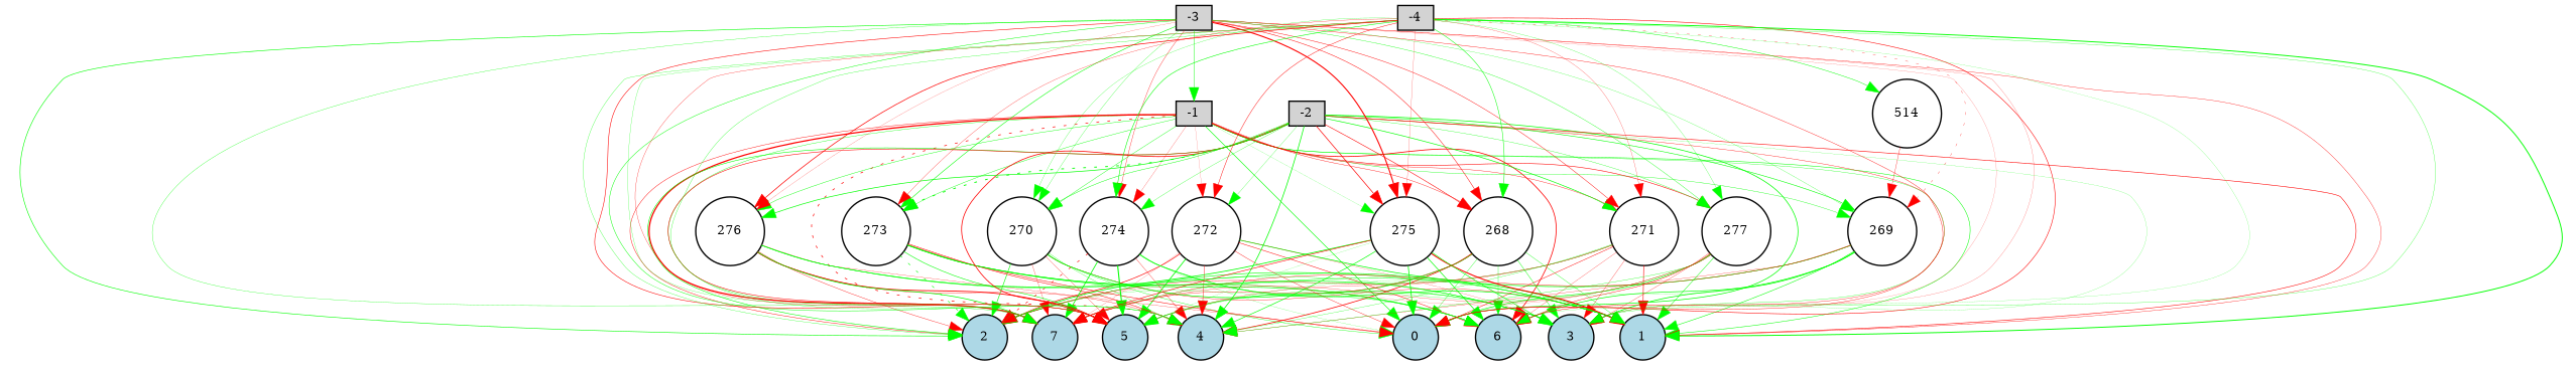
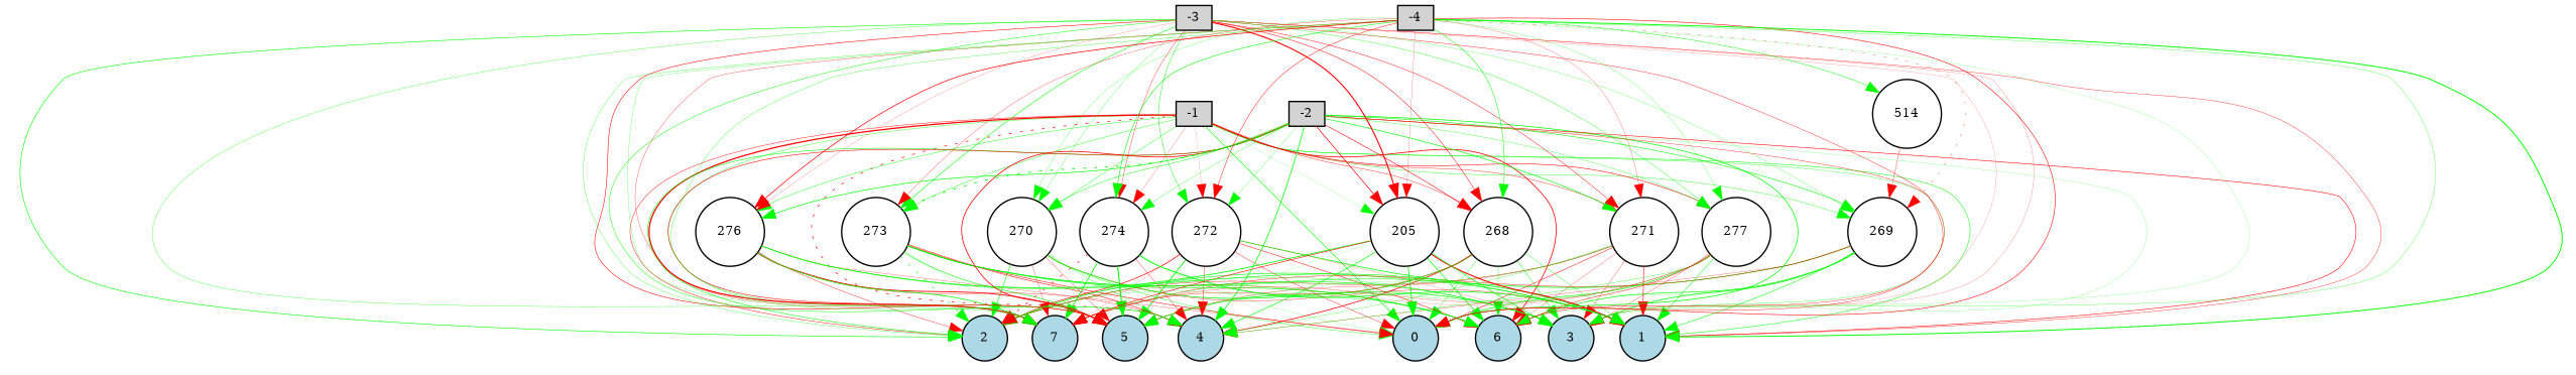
  digraph {
    node [fillcolor=white fontsize=9 shape=circle style=filled]
    edge [color=green style=solid]
    -1 [fillcolor=lightgray height=0.2 shape=box width=0.2]
    0 [fillcolor=lightblue height=0.2 width=0.2]
    1 [fillcolor=lightblue height=0.2 width=0.2]
    2 [fillcolor=lightblue height=0.2 width=0.2]
    3 [fillcolor=lightblue height=0.2 width=0.2]
    4 [fillcolor=lightblue height=0.2 width=0.2]
    5 [fillcolor=lightblue height=0.2 width=0.2]
    6 [fillcolor=lightblue height=0.2 width=0.2]
    7 [fillcolor=lightblue height=0.2 width=0.2]
    268 [height=0.2 width=0.2]
    269 [height=0.2 width=0.2]
    270 [height=0.2 width=0.2]
    271 [height=0.2 width=0.2]
    272 [height=0.2 width=0.2]
    273 [height=0.2 width=0.2]
    274 [height=0.2 width=0.2]
-   275 [height=0.2 width=0.2]
+   275 [height=0.2 width=0.2 label=205]
    276 [height=0.2 width=0.2]
    277 [height=0.2 width=0.2]
    -2 [fillcolor=lightgray height=0.2 shape=box width=0.2]
    -3 [fillcolor=lightgray height=0.2 shape=box width=0.2]
    -4 [fillcolor=lightgray height=0.2 shape=box width=0.2]
    514 [height=0.2 width=0.2]
    -1 -> 0 [penwidth=0.45402087551589554]
    -1 -> 1 [penwidth=0.36712230882441643]
    -1 -> 2 [color=red penwidth=0.3185173363431062]
    -1 -> 3 [penwidth=0.2348610088171173]
    -1 -> 4 [color=red penwidth=0.5145911248804211 style=dotted]
    -1 -> 5 [penwidth=0.26651770897439664]
    -1 -> 6 [color=red penwidth=0.5616695197091052]
    -1 -> 7 [color=red penwidth=0.897105361360057]
    -1 -> 268 [color=red penwidth=0.2729509760835665]
    -1 -> 269 [penwidth=0.2610223200052082]
    -1 -> 270 [penwidth=0.2808167509287663]
    -1 -> 271 [color=red penwidth=0.2619644002064708]
    -1 -> 272 [color=red penwidth=0.1018772481954799]
    -1 -> 273 [penwidth=0.2894629824557242]
    -1 -> 274 [color=red penwidth=0.15354123891881327]
    -1 -> 275 [penwidth=0.10785719940823861]
    -1 -> 276 [penwidth=0.3027671671523716]
    -1 -> 277 [color=red penwidth=0.3993606229103599]
    268 -> 0 [penwidth=0.2410249820490689]
    268 -> 1 [penwidth=0.25435378998815783]
    268 -> 2 [penwidth=0.15345408865906296]
    268 -> 3 [penwidth=0.31335365562921336]
    268 -> 4 [color=red penwidth=0.5490967350881093]
    268 -> 5 [penwidth=0.46927826848025056]
    268 -> 6 [penwidth=0.24399635665619224]
    268 -> 7 [color=red penwidth=0.25974015922293303]
    269 -> 0 [penwidth=0.12411612449014744]
    269 -> 1 [penwidth=0.3922173649760623]
    269 -> 2 [penwidth=0.44258751809823915]
    269 -> 3 [penwidth=0.5486553309817526]
    269 -> 4 [color=red penwidth=0.19021020215873952]
    269 -> 5 [penwidth=0.13308028939485816]
    269 -> 6 [penwidth=0.49220659511381437]
    269 -> 7 [color=red penwidth=0.2979979252901396]
    270 -> 0 [penwidth=0.2744320422974664]
    270 -> 1 [color=red penwidth=0.250204150192493]
    270 -> 2 [penwidth=0.4376234230441004]
    270 -> 3 [penwidth=0.419850608167488]
    270 -> 4 [penwidth=0.20176491828339677]
    270 -> 5 [color=red penwidth=0.1868414311217268]
    270 -> 6 [penwidth=0.19700195115471564]
    270 -> 7 [color=red penwidth=0.18941417885547931]
    271 -> 0 [color=red penwidth=0.3375802866654679]
    271 -> 1 [color=red penwidth=0.4107582771083851]
    271 -> 2 [color=red penwidth=0.26256073761941556]
    271 -> 3 [color=red penwidth=0.19695031139615898]
    271 -> 4 [penwidth=0.21133042673275698]
    271 -> 5 [color=red penwidth=0.18838147538104327]
    271 -> 6 [color=red penwidth=0.17602509637939717]
    271 -> 7 [penwidth=0.20232115868182335]
    272 -> 0 [color=red penwidth=0.2705845984066948]
    272 -> 1 [penwidth=0.5363799833888309]
    272 -> 2 [color=red penwidth=0.4713977614465117]
    272 -> 3 [color=red penwidth=0.1331225305151822]
    272 -> 4 [color=red penwidth=0.2884831331639668]
    272 -> 5 [penwidth=0.5956975098830669]
    272 -> 6 [color=red penwidth=0.3546284129157422]
    272 -> 7 [color=red penwidth=0.10949116349983573]
    273 -> 0 [color=red penwidth=0.3776123636012776]
    273 -> 1 [penwidth=0.3562189831985837]
    273 -> 2 [penwidth=0.43097924528508536 style=dotted]
    273 -> 3 [penwidth=0.46303099542189896]
    273 -> 4 [color=red penwidth=0.3698167106749193]
    273 -> 5 [penwidth=0.4105343872653424]
    273 -> 6 [penwidth=0.4611484651487059]
+   273 -> 7 [penwidth=0.1173355845567284]
    274 -> 0 [penwidth=0.1266619765232733]
    274 -> 1 [penwidth=0.5182101142316202]
    274 -> 2 [color=red penwidth=0.46706135256637027 style=dotted]
    274 -> 3 [penwidth=0.1471653077877359]
    274 -> 4 [color=red penwidth=0.2222080380671309]
    274 -> 5 [penwidth=0.7745473484369306]
    274 -> 6 [penwidth=0.1659591550371194]
    274 -> 7 [penwidth=0.5720289408784628]
    275 -> 0 [penwidth=0.5603428922383416]
    275 -> 1 [color=red penwidth=0.752193939858266]
    275 -> 2 [penwidth=0.5773107826371342]
    275 -> 3 [penwidth=0.4488654455812463]
    275 -> 4 [penwidth=0.46976705497120075]
    275 -> 5 [penwidth=0.10503916062596108]
    275 -> 6 [penwidth=0.49984173625199824]
    275 -> 7 [color=red penwidth=0.42533198798467764]
    276 -> 0 [color=red penwidth=0.17600349345585678]
    276 -> 1 [penwidth=0.4604173119172723]
    276 -> 2 [color=red penwidth=0.2742600202929041]
    276 -> 3 [penwidth=0.20922174277869204]
    276 -> 4 [color=red penwidth=0.2409903560672869]
    276 -> 5 [color=red penwidth=0.6339079771599492]
    276 -> 6 [penwidth=0.2965070234434757]
    276 -> 7 [penwidth=0.5169611314499436]
    277 -> 0 [penwidth=0.4483863190673004]
    277 -> 1 [penwidth=0.3430127729219881]
    277 -> 2 [color=red penwidth=0.11106386231967909]
    277 -> 3 [color=red penwidth=0.20819137522393305]
    277 -> 4 [penwidth=0.23631629157733247]
    277 -> 5 [penwidth=0.18142367242165075]
    277 -> 6 [color=red penwidth=0.32130970216052224]
    277 -> 7 [color=red penwidth=0.19076137948720995]
    -2 -> 0 [penwidth=0.519460690754064]
    -2 -> 1 [color=red penwidth=0.40490628401745377]
    -2 -> 2 [penwidth=0.396750345750414]
    -2 -> 3 [penwidth=0.12395321131234432]
    -2 -> 4 [penwidth=0.5407630011366388]
    -2 -> 5 [color=red penwidth=0.555083751526687]
    -2 -> 6 [color=red penwidth=0.2647132424971911]
    -2 -> 7 [color=red penwidth=0.3924283280889542]
    -2 -> 268 [color=red penwidth=0.4014007463016538]
    -2 -> 269 [penwidth=0.4027542907617583]
    -2 -> 270 [penwidth=0.3200501852351094]
    -2 -> 271 [penwidth=0.46849735039486173]
    -2 -> 272 [penwidth=0.17242402113991034]
    -2 -> 273 [penwidth=0.6561717684600008 style=dotted]
    -2 -> 274 [penwidth=0.20739714083219424]
    -2 -> 275 [color=red penwidth=0.49925014184635697]
    -2 -> 276 [penwidth=0.48542129321573524]
    -2 -> 277 [penwidth=0.23038355402703362]
    -3 -> 0 [color=red penwidth=0.2818576077330053]
    -3 -> 1 [color=red penwidth=0.26056977924084135]
    -3 -> 2 [penwidth=0.43089698218164796]
    -3 -> 3 [color=red penwidth=0.1330986145545927]
    -3 -> 4 [penwidth=0.3377858364391922]
    -3 -> 5 [color=red penwidth=0.39555303318204693]
    -3 -> 6 [color=red penwidth=0.10674861194300309]
    -3 -> 7 [penwidth=0.21956481243263118]
    -3 -> 268 [color=red penwidth=0.34549431205307896]
    -3 -> 269 [penwidth=0.17801566700398755]
    -3 -> 270 [penwidth=0.19340071027086797]
    -3 -> 271 [color=red penwidth=0.31786378257260767]
-   -3 -> -1 [penwidth=0.31513079481579787]
+   -3 -> 272 [penwidth=0.31513079481579787]
    -3 -> 273 [penwidth=0.3967402405731283]
    -3 -> 274 [color=red penwidth=0.24764956911602762]
    -3 -> 275 [color=red penwidth=0.7902491522322002]
    -3 -> 276 [color=red penwidth=0.12883697175126288]
    -3 -> 277 [penwidth=0.2624872317338862]
    -4 -> 0 [color=red penwidth=0.40491973291642913]
    -4 -> 1 [penwidth=0.6885250263284081]
    -4 -> 2 [penwidth=0.21142663395838318]
    -4 -> 3 [penwidth=0.20420702789480596]
    -4 -> 4 [penwidth=0.22146965417016778]
    -4 -> 5 [color=red penwidth=0.21212232450031138]
    -4 -> 6 [penwidth=0.11821832785648492]
    -4 -> 7 [penwidth=0.17447832502302266]
    -4 -> 268 [penwidth=0.35914681496271117]
    -4 -> 269 [color=red penwidth=0.20917008088550498 style=dotted]
    -4 -> 270 [penwidth=0.17519477875622563]
    -4 -> 271 [color=red penwidth=0.1654419416646858]
    -4 -> 272 [color=red penwidth=0.3207687142535088]
    -4 -> 273 [color=red penwidth=0.2038872725072758]
    -4 -> 274 [penwidth=0.40681004181842306]
    -4 -> 275 [color=red penwidth=0.14278624125204847]
    -4 -> 276 [color=red penwidth=0.5136626331878904]
    -4 -> 277 [penwidth=0.17813710248345507]
    -4 -> 514 [penwidth=0.33401139476459674]
    514 -> 269 [color=red penwidth=0.2362549516562157]
  }
